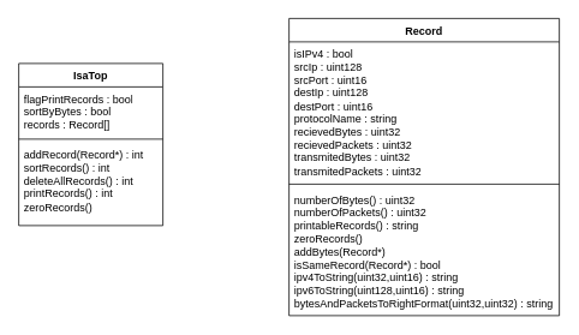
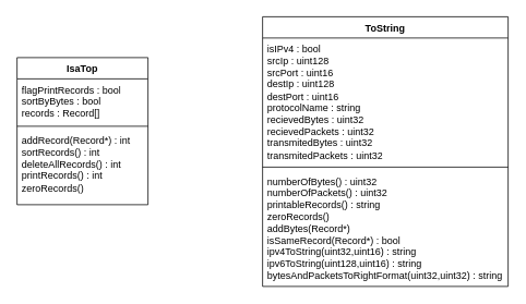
  <mxCell id="0" />
  <mxCell id="1" parent="0" />
- <mxCell id="2" value="Record" style="swimlane;fontStyle=1;align=center;verticalAlign=top;childLayout=stackLayout;horizontal=1;startSize=26;horizontalStack=0;resizeParent=1;resizeParentMax=0;resizeLast=0;collapsible=1;marginBottom=0;whiteSpace=wrap;html=1;" vertex="1" parent="1"><mxGeometry x="320" y="20" width="300" height="330" as="geometry" /></mxCell>
+ <mxCell id="2" value="ToString" style="swimlane;fontStyle=1;align=center;verticalAlign=top;childLayout=stackLayout;horizontal=1;startSize=26;horizontalStack=0;resizeParent=1;resizeParentMax=0;resizeLast=0;collapsible=1;marginBottom=0;whiteSpace=wrap;html=1;" vertex="1" parent="1"><mxGeometry x="320" y="20" width="300" height="330" as="geometry" /></mxCell>
  <mxCell id="3" value="&lt;div&gt;isIPv4 : bool&lt;/div&gt;&lt;div&gt;srcIp : uint128&lt;/div&gt;&lt;div&gt;srcPort : uint16&lt;br&gt;&lt;/div&gt;&lt;div&gt;destIp : uint128&lt;/div&gt;&lt;div&gt;destPort : uint16&lt;/div&gt;&lt;div&gt;protocolName : string&lt;/div&gt;&lt;div&gt;recievedBytes : uint32&lt;/div&gt;&lt;div&gt;recievedPackets : uint32&lt;/div&gt;&lt;div&gt;transmitedBytes : uint32&lt;/div&gt;&lt;div&gt;transmitedPackets : uint32&lt;/div&gt;" style="text;strokeColor=none;fillColor=none;align=left;verticalAlign=top;spacingLeft=4;spacingRight=4;overflow=hidden;rotatable=0;points=[[0,0.5],[1,0.5]];portConstraint=eastwest;whiteSpace=wrap;html=1;" vertex="1" parent="2"><mxGeometry y="26" width="300" height="154" as="geometry" /></mxCell>
  <mxCell id="4" value="" style="line;strokeWidth=1;fillColor=none;align=left;verticalAlign=middle;spacingTop=-1;spacingLeft=3;spacingRight=3;rotatable=0;labelPosition=right;points=[];portConstraint=eastwest;strokeColor=inherit;" vertex="1" parent="2"><mxGeometry y="180" width="300" height="8" as="geometry" /></mxCell>
  <mxCell id="5" value="&lt;div&gt;numberOfBytes() : uint32&lt;/div&gt;&lt;div&gt;numberOfPackets() : uint32&lt;/div&gt;&lt;div&gt;printableRecords() : string&lt;/div&gt;&lt;div&gt;zeroRecords()&lt;/div&gt;&lt;div&gt;addBytes(Record*)&lt;/div&gt;&lt;div&gt;isSameRecord(Record*) : bool&lt;br&gt;&lt;/div&gt;&lt;div&gt;ipv4ToString(uint32,uint16) : string&lt;/div&gt;&lt;div&gt;ipv6ToString(uint128,uint16) : string&lt;/div&gt;&lt;div&gt;bytesAndPacketsToRightFormat(uint32,uint32) : string&lt;br&gt;&lt;/div&gt;" style="text;strokeColor=none;fillColor=none;align=left;verticalAlign=top;spacingLeft=4;spacingRight=4;overflow=hidden;rotatable=0;points=[[0,0.5],[1,0.5]];portConstraint=eastwest;whiteSpace=wrap;html=1;" vertex="1" parent="2"><mxGeometry y="188" width="300" height="142" as="geometry" /></mxCell>
  <mxCell id="6" value="IsaTop" style="swimlane;fontStyle=1;align=center;verticalAlign=top;childLayout=stackLayout;horizontal=1;startSize=26;horizontalStack=0;resizeParent=1;resizeParentMax=0;resizeLast=0;collapsible=1;marginBottom=0;whiteSpace=wrap;html=1;" vertex="1" parent="1"><mxGeometry x="20" y="70" width="160" height="180" as="geometry" /></mxCell>
  <mxCell id="7" value="&lt;div&gt;flagPrintRecords : bool&lt;/div&gt;&lt;div&gt;sortByBytes : bool&lt;/div&gt;&lt;div&gt;records : Record[]&lt;br&gt;&lt;/div&gt;" style="text;strokeColor=none;fillColor=none;align=left;verticalAlign=top;spacingLeft=4;spacingRight=4;overflow=hidden;rotatable=0;points=[[0,0.5],[1,0.5]];portConstraint=eastwest;whiteSpace=wrap;html=1;" vertex="1" parent="6"><mxGeometry y="26" width="160" height="54" as="geometry" /></mxCell>
  <mxCell id="8" value="" style="line;strokeWidth=1;fillColor=none;align=left;verticalAlign=middle;spacingTop=-1;spacingLeft=3;spacingRight=3;rotatable=0;labelPosition=right;points=[];portConstraint=eastwest;strokeColor=inherit;" vertex="1" parent="6"><mxGeometry y="80" width="160" height="8" as="geometry" /></mxCell>
  <mxCell id="9" value="&lt;div&gt;addRecord(Record*) : int&lt;/div&gt;&lt;div&gt;sortRecords() : int&lt;/div&gt;&lt;div&gt;deleteAllRecords() : int&lt;/div&gt;&lt;div&gt;printRecords() : int&lt;/div&gt;&lt;div&gt;zeroRecords()&lt;br&gt;&lt;/div&gt;" style="text;strokeColor=none;fillColor=none;align=left;verticalAlign=top;spacingLeft=4;spacingRight=4;overflow=hidden;rotatable=0;points=[[0,0.5],[1,0.5]];portConstraint=eastwest;whiteSpace=wrap;html=1;" vertex="1" parent="6"><mxGeometry y="88" width="160" height="92" as="geometry" /></mxCell>
